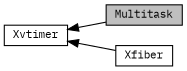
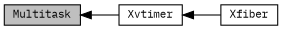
  digraph {
    fontname="IBM Plex Mono"
    rankdir=LR
    node [color=black fillcolor=white fontname="IBM Plex Mono" fontsize=10 shape=record style=filled]
    edge [dir=back fontname="IBM Plex Mono" fontsize=10 labelfontname=Helvetica labelfontsize=10 shape=plaintext style=solid]
    n1 [fillcolor=grey75 fontcolor=black height=0.2 label=Multitask width=0.4]
    n2 [height=0.2 label=Xvtimer width=0.4]
    n3 [height=0.2 label=Xfiber width=0.4]
-   n2 -> n1
+   n1 -> n2
    n2 -> n3
  }
